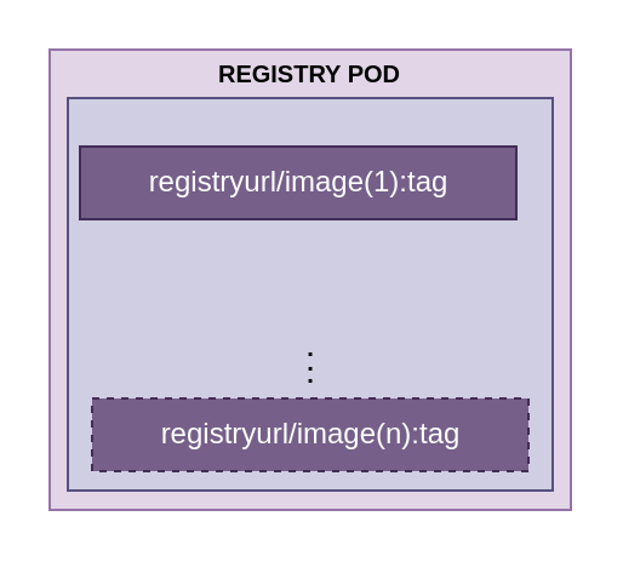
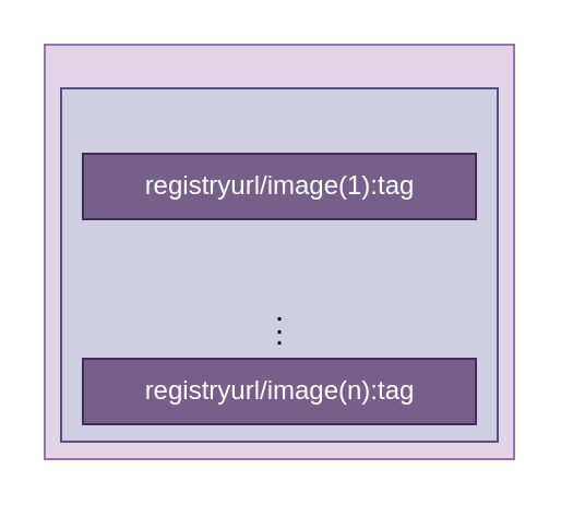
  <mxCell id="0" />
  <mxCell id="1" parent="0" />
  <mxCell id="2" value="" style="group" vertex="1" connectable="0" parent="1"><mxGeometry x="20" y="20" width="215" height="190" as="geometry" /></mxCell>
  <mxCell id="3" value="t" style="rounded=0;whiteSpace=wrap;html=1;fillColor=#e1d5e7;strokeColor=#9673a6;" vertex="1" parent="2"><mxGeometry width="215" height="190" as="geometry" /></mxCell>
- <mxCell id="4" value="&lt;font size=&quot;1&quot; color=&quot;#000000&quot;&gt;&lt;b style=&quot;&quot;&gt;REGISTRY POD&lt;/b&gt;&lt;/font&gt;" style="text;align=center;html=1;verticalAlign=middle;whiteSpace=wrap;rounded=0;" vertex="1" parent="2"><mxGeometry x="61.25" width="92.5" height="20" as="geometry" /></mxCell>
  <mxCell id="5" value="" style="group" vertex="1" connectable="0" parent="2"><mxGeometry x="7.5" y="20" width="200" height="162" as="geometry" /></mxCell>
  <mxCell id="6" value="" style="rounded=0;whiteSpace=wrap;html=1;fillColor=#d0cee2;strokeColor=#56517e;" vertex="1" parent="5"><mxGeometry width="200" height="162" as="geometry" /></mxCell>
- <mxCell id="7" value="registryurl/image(1):tag" style="rounded=0;whiteSpace=wrap;html=1;fillColor=#76608a;strokeColor=#432D57;fontColor=#ffffff;" vertex="1" parent="5"><mxGeometry x="5" y="20" width="180" height="30" as="geometry" /></mxCell>
- <mxCell id="8" value="registryurl/image(n):tag" style="rounded=0;whiteSpace=wrap;html=1;fillColor=#76608a;strokeColor=#432D57;fontColor=#ffffff;dashed=1;" vertex="1" parent="5"><mxGeometry x="10" y="124" width="180" height="30" as="geometry" /></mxCell>
+ <mxCell id="7" value="registryurl/image(1):tag" style="rounded=0;whiteSpace=wrap;html=1;fillColor=#76608a;strokeColor=#432D57;fontColor=#ffffff;" vertex="1" parent="5"><mxGeometry x="10" y="30" width="180" height="30" as="geometry" /></mxCell>
+ <mxCell id="8" value="registryurl/image(n):tag" style="rounded=0;whiteSpace=wrap;html=1;fillColor=#76608a;strokeColor=#432D57;fontColor=#ffffff;" vertex="1" parent="5"><mxGeometry x="10" y="124" width="180" height="30" as="geometry" /></mxCell>
  <mxCell id="9" value="&lt;p style=&quot;line-height: 40%;&quot;&gt;&lt;font size=&quot;1&quot; color=&quot;#000000&quot;&gt;&lt;b&gt;.&lt;br&gt;.&lt;br&gt;.&lt;br&gt;&lt;/b&gt;&lt;/font&gt;&lt;/p&gt;" style="text;align=center;html=1;verticalAlign=middle;whiteSpace=wrap;rounded=0;" vertex="1" parent="5"><mxGeometry x="28.13" y="99" width="143.75" height="20" as="geometry" /></mxCell>
